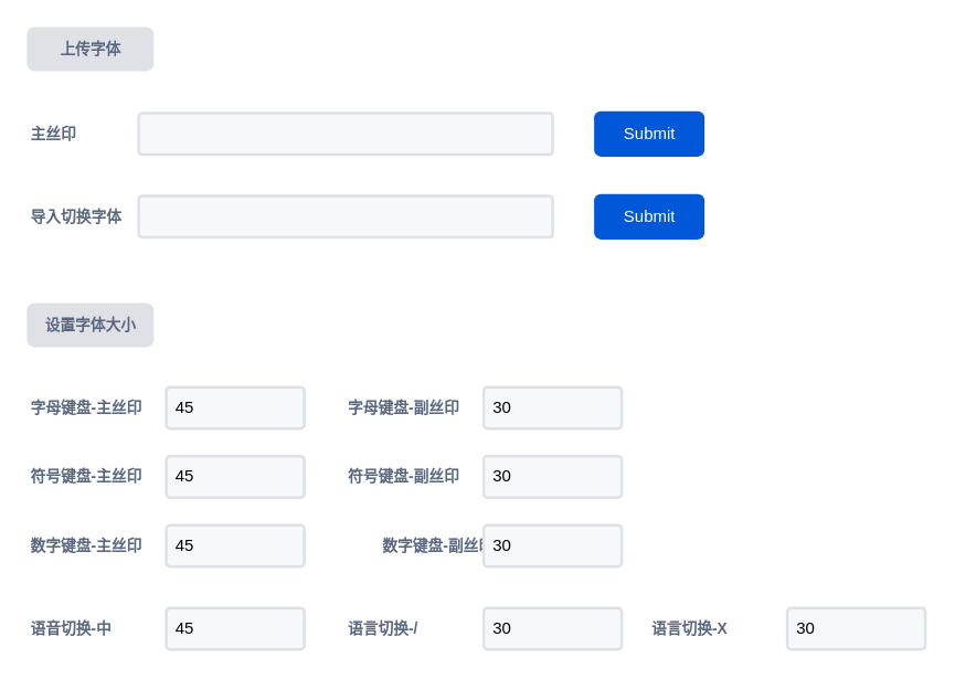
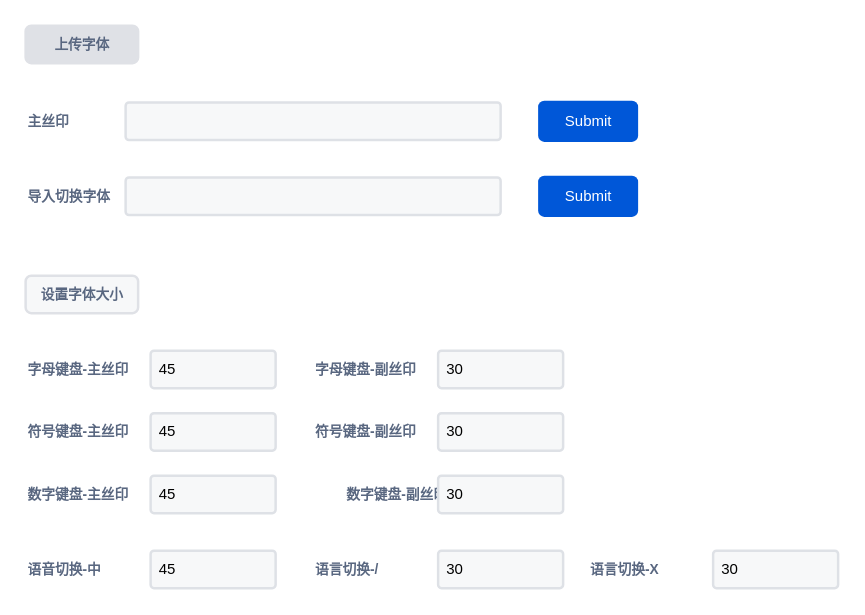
  <mxCell id="0" />
  <mxCell id="1" parent="0" />
  <mxCell id="2" value="主丝印" style="fillColor=none;strokeColor=none;html=1;fontSize=11;fontStyle=0;align=left;fontColor=#596780;fontStyle=1;fontSize=11" vertex="1" parent="1"><mxGeometry x="20" y="86.5" width="60" height="20" as="geometry" /></mxCell>
  <mxCell id="3" value="" style="rounded=1;arcSize=9;fillColor=#F7F8F9;align=left;spacingLeft=5;strokeColor=#DEE1E6;html=1;strokeWidth=2;fontSize=12" vertex="1" parent="1"><mxGeometry x="100" y="81.5" width="300" height="30" as="geometry" /></mxCell>
  <mxCell id="4" value="Submit" style="rounded=1;fillColor=#0057D8;align=center;strokeColor=none;html=1;fontColor=#ffffff;fontSize=12" vertex="1" parent="1"><mxGeometry x="430" y="80" width="80" height="33" as="geometry" /></mxCell>
  <mxCell id="5" value="" style="rounded=1;arcSize=9;fillColor=#F7F8F9;align=left;spacingLeft=5;strokeColor=#DEE1E6;html=1;strokeWidth=2;fontSize=12" vertex="1" parent="1"><mxGeometry x="100" y="141.5" width="300" height="30" as="geometry" /></mxCell>
  <mxCell id="6" value="Submit" style="rounded=1;fillColor=#0057D8;align=center;strokeColor=none;html=1;fontColor=#ffffff;fontSize=12" vertex="1" parent="1"><mxGeometry x="430" y="140" width="80" height="33" as="geometry" /></mxCell>
  <mxCell id="7" value="导入切换字体" style="fillColor=none;strokeColor=none;html=1;fontSize=11;fontStyle=0;align=left;fontColor=#596780;fontStyle=1;fontSize=11" vertex="1" parent="1"><mxGeometry x="20" y="146.5" width="60" height="20" as="geometry" /></mxCell>
- <mxCell id="8" value="&lt;span style=&quot;color: rgb(89 , 103 , 128) ; font-size: 11px ; text-align: left&quot;&gt;设置字体大小&lt;/span&gt;" style="dashed=0;html=1;rounded=1;fillColor=#DFE1E6;strokeColor=#DFE1E6;fontSize=12;align=center;fontStyle=1;strokeWidth=2;fontColor=#42526E" vertex="1" parent="1"><mxGeometry x="20" y="220" width="90" height="30" as="geometry" /></mxCell>
+ <mxCell id="8" value="&lt;span style=&quot;color: rgb(89 , 103 , 128) ; font-size: 11px ; text-align: left&quot;&gt;设置字体大小&lt;/span&gt;" style="dashed=0;html=1;rounded=1;fillColor=#f7f8f9;strokeColor=#DFE1E6;fontSize=12;align=center;fontStyle=1;strokeWidth=2;fontColor=#42526E;" vertex="1" parent="1"><mxGeometry x="20" y="220" width="90" height="30" as="geometry" /></mxCell>
  <mxCell id="9" value="&lt;span style=&quot;color: rgb(89 , 103 , 128) ; font-size: 11px ; text-align: left&quot;&gt;上传字体&lt;/span&gt;" style="dashed=0;html=1;rounded=1;fillColor=#DFE1E6;strokeColor=#DFE1E6;fontSize=12;align=center;fontStyle=1;strokeWidth=2;fontColor=#42526E" vertex="1" parent="1"><mxGeometry x="20" y="20" width="90" height="30" as="geometry" /></mxCell>
  <mxCell id="10" value="字母键盘-主丝印" style="fillColor=none;strokeColor=none;html=1;fontSize=11;fontStyle=0;align=left;fontColor=#596780;fontStyle=1;fontSize=11" vertex="1" parent="1"><mxGeometry x="20" y="285" width="60" height="20" as="geometry" /></mxCell>
  <mxCell id="11" value="45" style="rounded=1;arcSize=9;fillColor=#F7F8F9;align=left;spacingLeft=5;strokeColor=#DEE1E6;html=1;strokeWidth=2;fontSize=12" vertex="1" parent="1"><mxGeometry x="120" y="280" width="100" height="30" as="geometry" /></mxCell>
  <mxCell id="12" value="字母键盘-副丝印" style="fillColor=none;strokeColor=none;html=1;fontSize=11;fontStyle=0;align=left;fontColor=#596780;fontStyle=1;fontSize=11" vertex="1" parent="1"><mxGeometry x="250" y="285" width="60" height="20" as="geometry" /></mxCell>
  <mxCell id="13" value="30" style="rounded=1;arcSize=9;fillColor=#F7F8F9;align=left;spacingLeft=5;strokeColor=#DEE1E6;html=1;strokeWidth=2;fontSize=12" vertex="1" parent="1"><mxGeometry x="350" y="280" width="100" height="30" as="geometry" /></mxCell>
  <mxCell id="14" value="符号键盘-主丝印" style="fillColor=none;strokeColor=none;html=1;fontSize=11;fontStyle=0;align=left;fontColor=#596780;fontStyle=1;fontSize=11" vertex="1" parent="1"><mxGeometry x="20" y="335" width="60" height="20" as="geometry" /></mxCell>
  <mxCell id="15" value="45" style="rounded=1;arcSize=9;fillColor=#F7F8F9;align=left;spacingLeft=5;strokeColor=#DEE1E6;html=1;strokeWidth=2;fontSize=12" vertex="1" parent="1"><mxGeometry x="120" y="330" width="100" height="30" as="geometry" /></mxCell>
  <mxCell id="16" value="符号键盘-副丝印" style="fillColor=none;strokeColor=none;html=1;fontSize=11;fontStyle=0;align=left;fontColor=#596780;fontStyle=1;fontSize=11" vertex="1" parent="1"><mxGeometry x="250" y="335" width="60" height="20" as="geometry" /></mxCell>
  <mxCell id="17" value="30" style="rounded=1;arcSize=9;fillColor=#F7F8F9;align=left;spacingLeft=5;strokeColor=#DEE1E6;html=1;strokeWidth=2;fontSize=12" vertex="1" parent="1"><mxGeometry x="350" y="330" width="100" height="30" as="geometry" /></mxCell>
  <mxCell id="18" value="数字键盘-主丝印" style="fillColor=none;strokeColor=none;html=1;fontSize=11;fontStyle=0;align=left;fontColor=#596780;fontStyle=1;fontSize=11" vertex="1" parent="1"><mxGeometry x="20" y="385" width="60" height="20" as="geometry" /></mxCell>
  <mxCell id="19" value="45" style="rounded=1;arcSize=9;fillColor=#F7F8F9;align=left;spacingLeft=5;strokeColor=#DEE1E6;html=1;strokeWidth=2;fontSize=12" vertex="1" parent="1"><mxGeometry x="120" y="380" width="100" height="30" as="geometry" /></mxCell>
  <mxCell id="20" value="数字键盘-副丝印" style="fillColor=none;strokeColor=none;html=1;fontSize=11;fontStyle=0;align=left;fontColor=#596780;fontStyle=1;fontSize=11" vertex="1" parent="1"><mxGeometry x="275" y="385" width="60" height="20" as="geometry" /></mxCell>
  <mxCell id="21" value="30" style="rounded=1;arcSize=9;fillColor=#F7F8F9;align=left;spacingLeft=5;strokeColor=#DEE1E6;html=1;strokeWidth=2;fontSize=12" vertex="1" parent="1"><mxGeometry x="350" y="380" width="100" height="30" as="geometry" /></mxCell>
  <mxCell id="22" value="语音切换-中" style="fillColor=none;strokeColor=none;html=1;fontSize=11;fontStyle=0;align=left;fontColor=#596780;fontStyle=1;fontSize=11" vertex="1" parent="1"><mxGeometry x="20" y="445" width="60" height="20" as="geometry" /></mxCell>
  <mxCell id="23" value="45" style="rounded=1;arcSize=9;fillColor=#F7F8F9;align=left;spacingLeft=5;strokeColor=#DEE1E6;html=1;strokeWidth=2;fontSize=12" vertex="1" parent="1"><mxGeometry x="120" y="440" width="100" height="30" as="geometry" /></mxCell>
  <mxCell id="24" value="语言切换-/" style="fillColor=none;strokeColor=none;html=1;fontSize=11;fontStyle=0;align=left;fontColor=#596780;fontStyle=1;fontSize=11" vertex="1" parent="1"><mxGeometry x="250" y="445" width="60" height="20" as="geometry" /></mxCell>
  <mxCell id="25" value="30" style="rounded=1;arcSize=9;fillColor=#F7F8F9;align=left;spacingLeft=5;strokeColor=#DEE1E6;html=1;strokeWidth=2;fontSize=12" vertex="1" parent="1"><mxGeometry x="350" y="440" width="100" height="30" as="geometry" /></mxCell>
  <mxCell id="26" value="语言切换-X" style="fillColor=none;strokeColor=none;html=1;fontSize=11;fontStyle=0;align=left;fontColor=#596780;fontStyle=1;fontSize=11" vertex="1" parent="1"><mxGeometry x="470" y="445" width="60" height="20" as="geometry" /></mxCell>
  <mxCell id="27" value="30" style="rounded=1;arcSize=9;fillColor=#F7F8F9;align=left;spacingLeft=5;strokeColor=#DEE1E6;html=1;strokeWidth=2;fontSize=12" vertex="1" parent="1"><mxGeometry x="570" y="440" width="100" height="30" as="geometry" /></mxCell>
